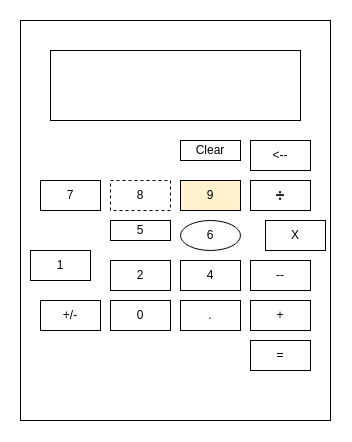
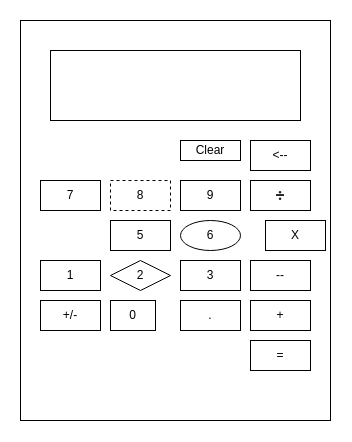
  <mxCell id="0" />
  <mxCell id="1" parent="0" />
  <mxCell id="2" value="" style="rounded=0;whiteSpace=wrap;html=1;" vertex="1" parent="1"><mxGeometry x="20" y="20" width="310" height="400" as="geometry" /></mxCell>
  <mxCell id="3" value="" style="rounded=0;whiteSpace=wrap;html=1;" vertex="1" parent="1"><mxGeometry x="50" y="50" width="250" height="70" as="geometry" /></mxCell>
  <mxCell id="4" value="Clear" style="rounded=0;whiteSpace=wrap;html=1;" vertex="1" parent="1"><mxGeometry x="180" y="140" width="60" height="20" as="geometry" /></mxCell>
  <mxCell id="5" value="X" style="rounded=0;whiteSpace=wrap;html=1;" vertex="1" parent="1"><mxGeometry x="265" y="220" width="60" height="30" as="geometry" /></mxCell>
  <mxCell id="6" value="&lt;b style=&quot;color: rgb(32 , 33 , 36) ; font-family: &amp;#34;roboto&amp;#34; , &amp;#34;arial&amp;#34; , sans-serif ; font-size: 16px ; text-align: left ; background-color: rgb(255 , 255 , 255)&quot;&gt;÷&lt;/b&gt;" style="rounded=0;whiteSpace=wrap;html=1;" vertex="1" parent="1"><mxGeometry x="250" y="180" width="60" height="30" as="geometry" /></mxCell>
  <mxCell id="7" value="+" style="rounded=0;whiteSpace=wrap;html=1;" vertex="1" parent="1"><mxGeometry x="250" y="300" width="60" height="30" as="geometry" /></mxCell>
  <mxCell id="8" value="=" style="rounded=0;whiteSpace=wrap;html=1;" vertex="1" parent="1"><mxGeometry x="250" y="340" width="60" height="30" as="geometry" /></mxCell>
  <mxCell id="9" value="--" style="rounded=0;whiteSpace=wrap;html=1;" vertex="1" parent="1"><mxGeometry x="250" y="260" width="60" height="30" as="geometry" /></mxCell>
  <mxCell id="10" value="8" style="rounded=0;whiteSpace=wrap;html=1;dashed=1;" vertex="1" parent="1"><mxGeometry x="110" y="180" width="60" height="30" as="geometry" /></mxCell>
- <mxCell id="11" value="9" style="rounded=0;whiteSpace=wrap;html=1;fillColor=#fff2cc;" vertex="1" parent="1"><mxGeometry x="180" y="180" width="60" height="30" as="geometry" /></mxCell>
+ <mxCell id="11" value="9" style="rounded=0;whiteSpace=wrap;html=1;" vertex="1" parent="1"><mxGeometry x="180" y="180" width="60" height="30" as="geometry" /></mxCell>
  <mxCell id="12" value="7" style="rounded=0;whiteSpace=wrap;html=1;" vertex="1" parent="1"><mxGeometry x="40" y="180" width="60" height="30" as="geometry" /></mxCell>
  <mxCell id="13" value="6" style="ellipse;whiteSpace=wrap;html=1;" vertex="1" parent="1"><mxGeometry x="180" y="220" width="60" height="30" as="geometry" /></mxCell>
- <mxCell id="14" value="4" style="rounded=0;whiteSpace=wrap;html=1;" vertex="1" parent="1"><mxGeometry x="180" y="260" width="60" height="30" as="geometry" /></mxCell>
- <mxCell id="15" value="5" style="rounded=0;whiteSpace=wrap;html=1;" vertex="1" parent="1"><mxGeometry x="110" y="220" width="60" height="20" as="geometry" /></mxCell>
- <mxCell id="16" value="2" style="rounded=0;whiteSpace=wrap;html=1;" vertex="1" parent="1"><mxGeometry x="110" y="260" width="60" height="30" as="geometry" /></mxCell>
- <mxCell id="17" value="1" style="rounded=0;whiteSpace=wrap;html=1;" vertex="1" parent="1"><mxGeometry x="30" y="250" width="60" height="30" as="geometry" /></mxCell>
+ <mxCell id="14" value="3" style="rounded=0;whiteSpace=wrap;html=1;" vertex="1" parent="1"><mxGeometry x="180" y="260" width="60" height="30" as="geometry" /></mxCell>
+ <mxCell id="15" value="5" style="rounded=0;whiteSpace=wrap;html=1;" vertex="1" parent="1"><mxGeometry x="110" y="220" width="60" height="30" as="geometry" /></mxCell>
+ <mxCell id="16" value="2" style="rhombus;whiteSpace=wrap;html=1;" vertex="1" parent="1"><mxGeometry x="110" y="260" width="60" height="30" as="geometry" /></mxCell>
+ <mxCell id="17" value="1" style="rounded=0;whiteSpace=wrap;html=1;" vertex="1" parent="1"><mxGeometry x="40" y="260" width="60" height="30" as="geometry" /></mxCell>
  <mxCell id="18" value="+/-" style="rounded=0;whiteSpace=wrap;html=1;" vertex="1" parent="1"><mxGeometry x="40" y="300" width="60" height="30" as="geometry" /></mxCell>
- <mxCell id="19" value="0" style="rounded=0;whiteSpace=wrap;html=1;" vertex="1" parent="1"><mxGeometry x="110" y="300" width="60" height="30" as="geometry" /></mxCell>
+ <mxCell id="19" value="0" style="rounded=0;whiteSpace=wrap;html=1;" vertex="1" parent="1"><mxGeometry x="110" y="300" width="45" height="30" as="geometry" /></mxCell>
  <mxCell id="20" value="." style="rounded=0;whiteSpace=wrap;html=1;" vertex="1" parent="1"><mxGeometry x="180" y="300" width="60" height="30" as="geometry" /></mxCell>
  <mxCell id="21" value="&amp;lt;--" style="rounded=0;whiteSpace=wrap;html=1;" vertex="1" parent="1"><mxGeometry x="250" y="140" width="60" height="30" as="geometry" /></mxCell>
